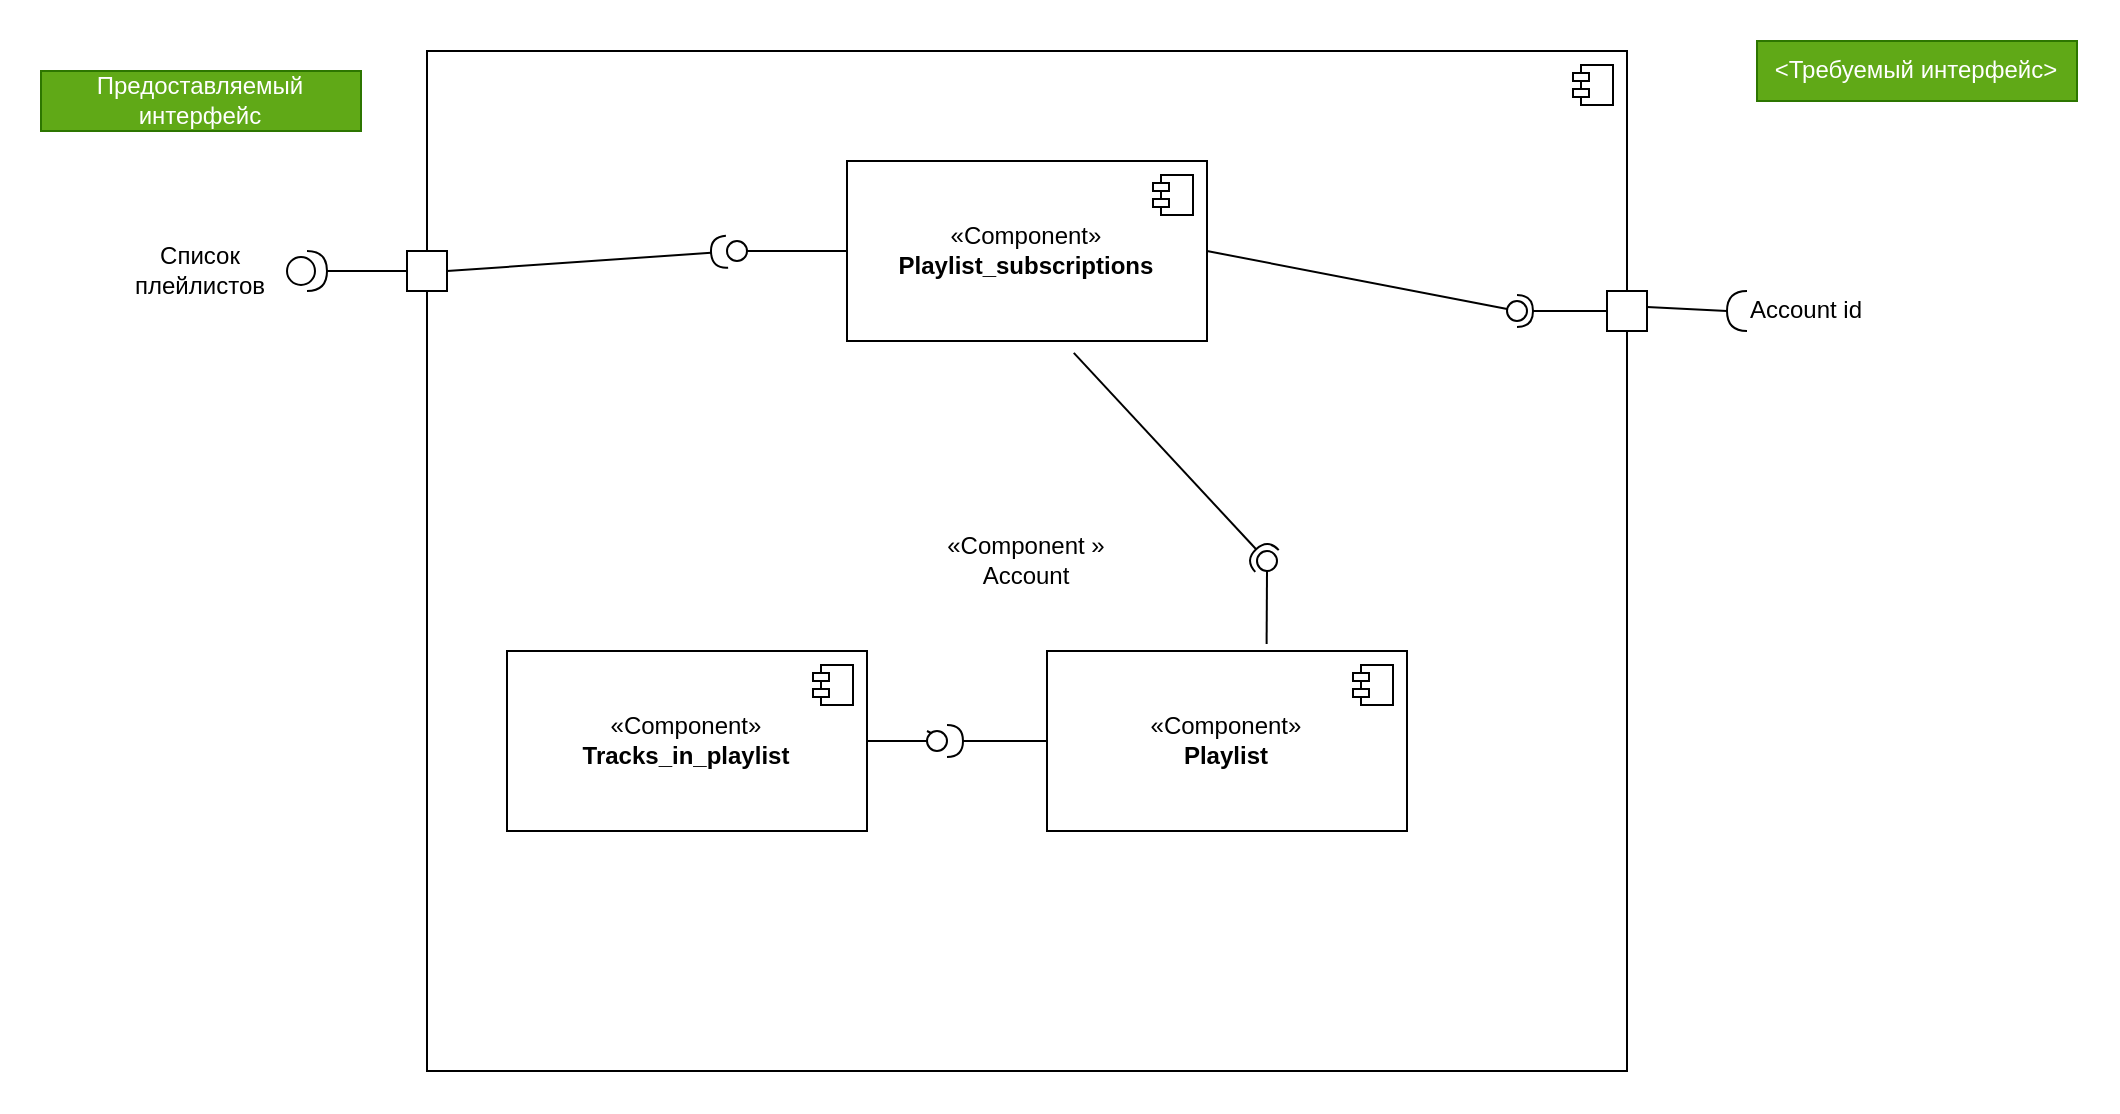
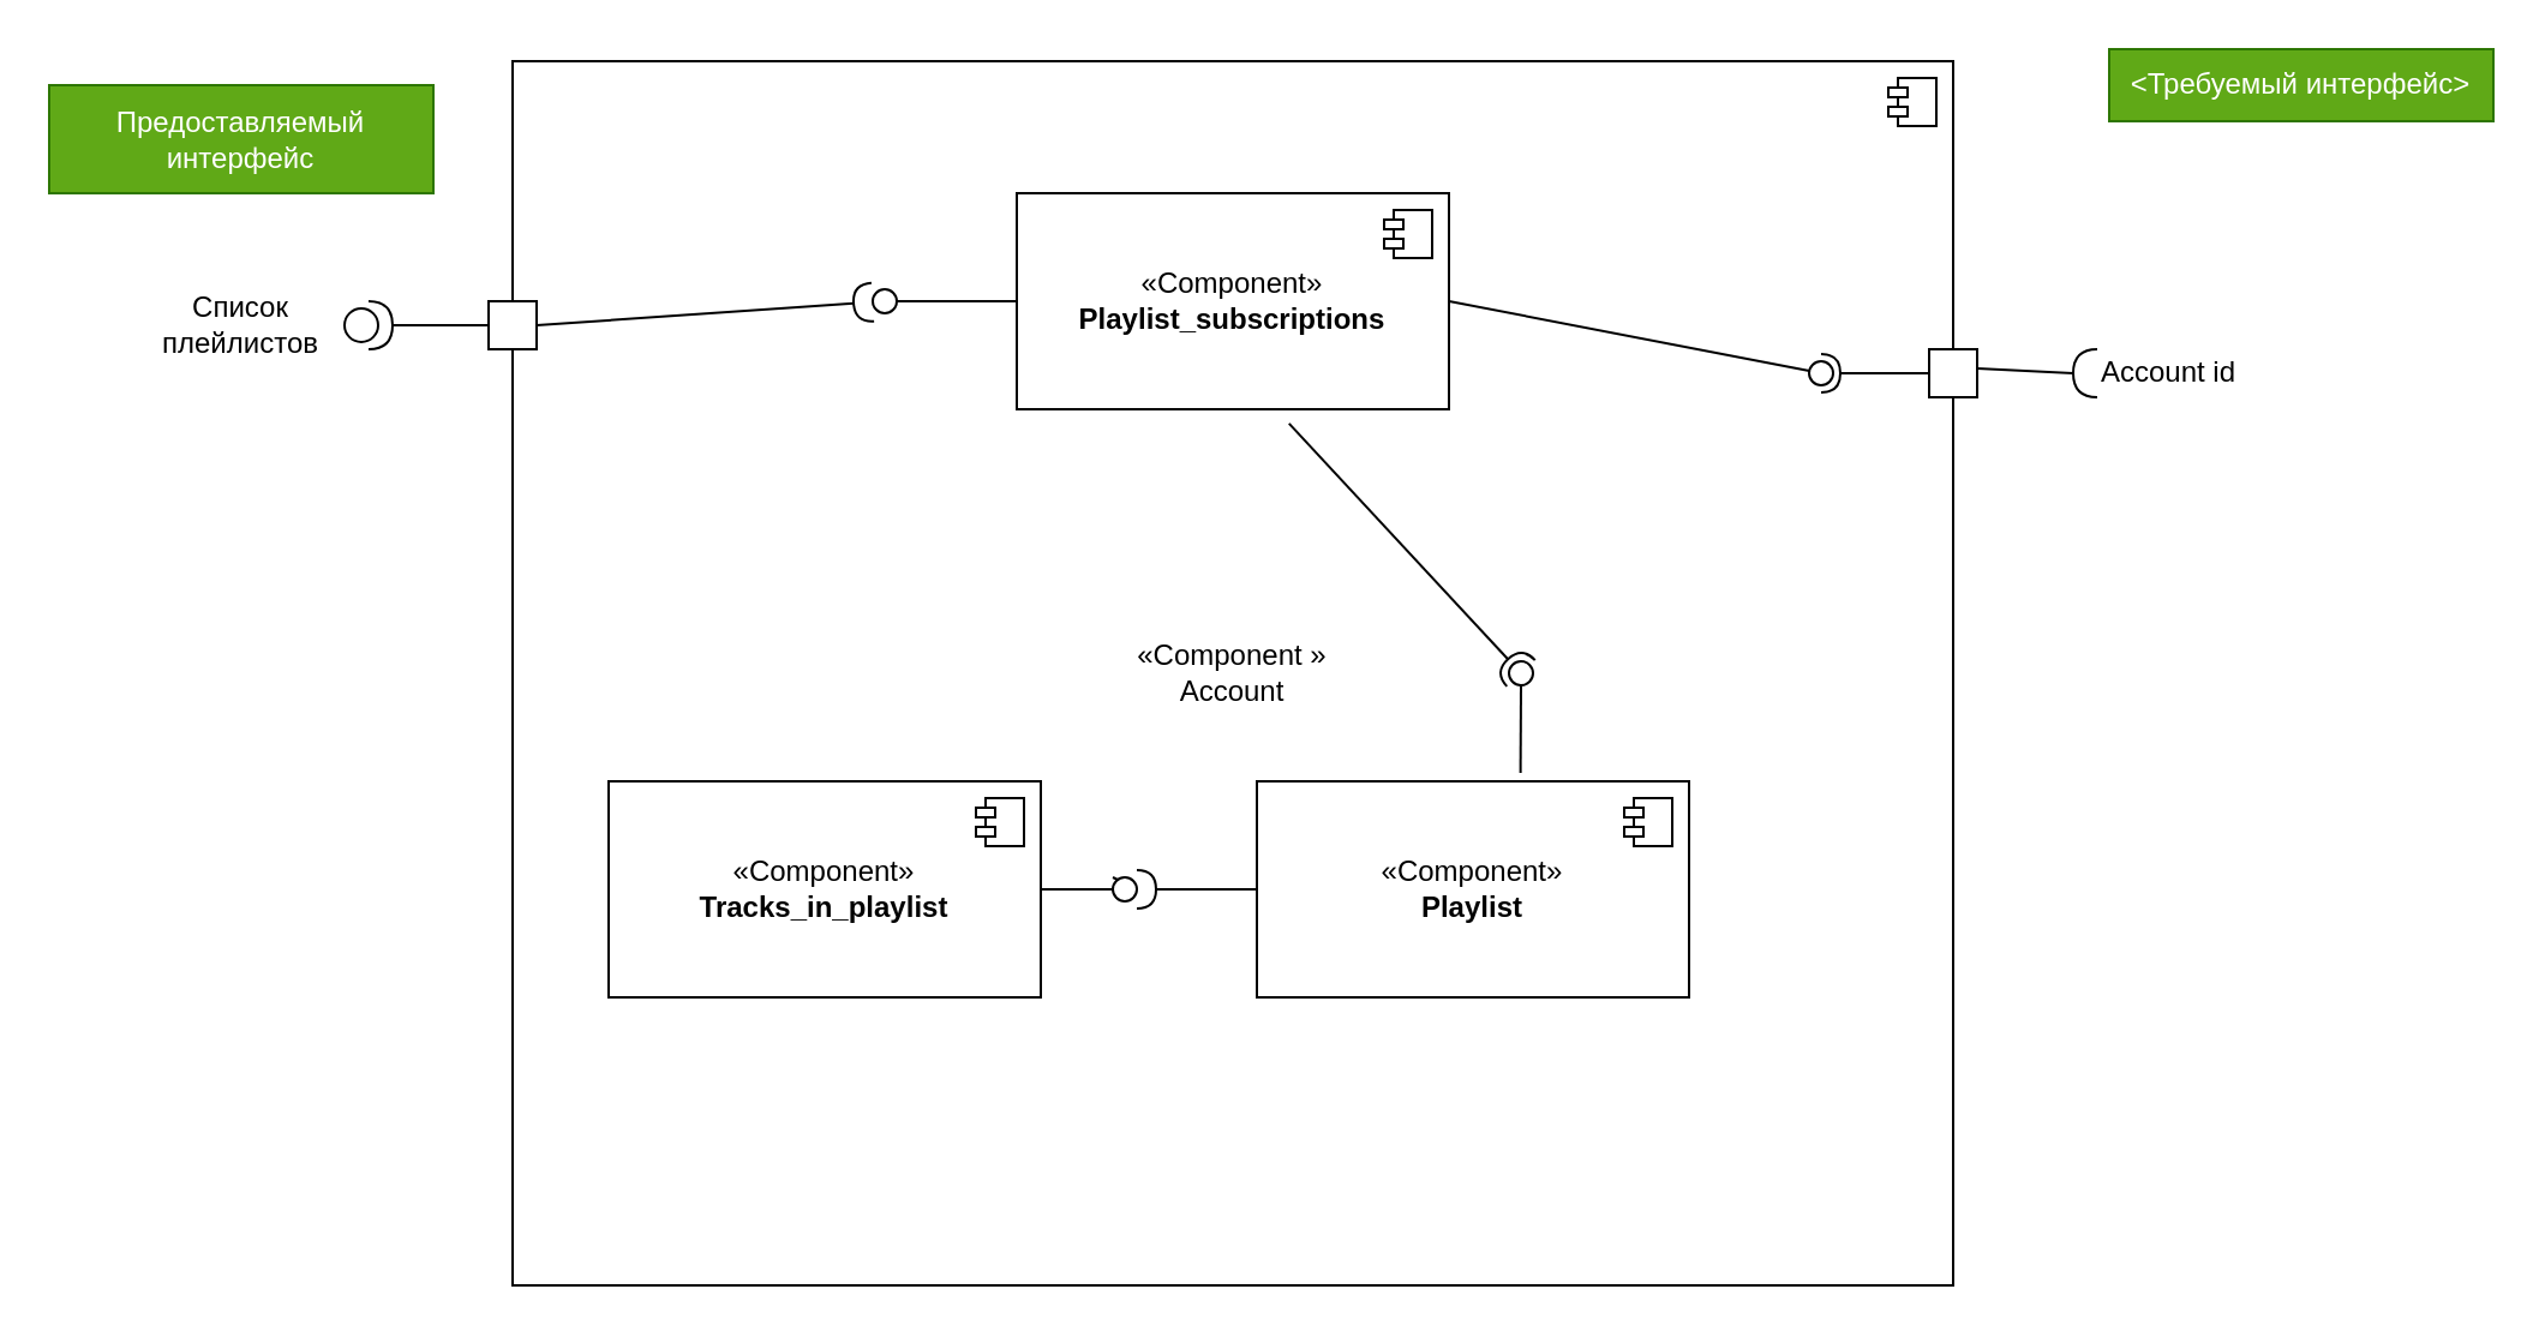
  <mxCell id="0" />
  <mxCell id="1" parent="0" />
  <mxCell id="2" value="«Component »&lt;br&gt;Account" style="html=1;dropTarget=0;whiteSpace=wrap;" vertex="1" parent="1"><mxGeometry x="213" y="25" width="600" height="510" as="geometry" /></mxCell>
  <mxCell id="3" value="" style="shape=module;jettyWidth=8;jettyHeight=4;" vertex="1" parent="2"><mxGeometry x="1" width="20" height="20" relative="1" as="geometry"><mxPoint x="-27" y="7" as="offset" /></mxGeometry></mxCell>
  <mxCell id="4" value="" style="shape=requiredInterface;html=1;verticalLabelPosition=bottom;sketch=0;rotation=-180;" vertex="1" parent="1"><mxGeometry x="863" y="145" width="10" height="20" as="geometry" /></mxCell>
  <mxCell id="5" value="Account id" style="text;html=1;strokeColor=none;fillColor=none;align=center;verticalAlign=middle;whiteSpace=wrap;rounded=0;" vertex="1" parent="1"><mxGeometry x="873" y="140" width="60" height="30" as="geometry" /></mxCell>
  <mxCell id="6" value="&amp;lt;Требуемый интерфейс&amp;gt;" style="text;html=1;strokeColor=#2D7600;fillColor=#60a917;align=center;verticalAlign=middle;whiteSpace=wrap;rounded=0;fontColor=#ffffff;" vertex="1" parent="1"><mxGeometry x="878" y="20" width="160" height="30" as="geometry" /></mxCell>
  <mxCell id="7" value="" style="endArrow=none;html=1;rounded=0;entryX=1;entryY=0.5;entryDx=0;entryDy=0;entryPerimeter=0;exitX=1;exitY=0.25;exitDx=0;exitDy=0;" edge="1" parent="1" source="2" target="4"><mxGeometry width="50" height="50" relative="1" as="geometry"><mxPoint x="753" as="sourcePoint" y="245" /><mxPoint x="803" y="195" as="targetPoint" /></mxGeometry></mxCell>
  <mxCell id="8" value="" style="rounded=0;whiteSpace=wrap;html=1;" vertex="1" parent="1"><mxGeometry x="803" y="145" width="20" height="20" as="geometry" /></mxCell>
  <mxCell id="9" value="«Component»&lt;br&gt;&lt;b&gt;Playlist_subscriptions&lt;/b&gt;" style="html=1;dropTarget=0;whiteSpace=wrap;" vertex="1" parent="1"><mxGeometry x="423" y="80" width="180" height="90" as="geometry" /></mxCell>
  <mxCell id="10" value="" style="shape=module;jettyWidth=8;jettyHeight=4;" vertex="1" parent="9"><mxGeometry x="1" width="20" height="20" relative="1" as="geometry"><mxPoint x="-27" y="7" as="offset" /></mxGeometry></mxCell>
  <mxCell id="11" value="" style="rounded=0;orthogonalLoop=1;jettySize=auto;html=1;endArrow=none;endFill=0;sketch=0;sourcePerimeterSpacing=0;targetPerimeterSpacing=0;exitX=1;exitY=0.5;exitDx=0;exitDy=0;" edge="1" target="13" parent="1" source="9"><mxGeometry relative="1" as="geometry"><mxPoint x="583" y="260" as="sourcePoint" /></mxGeometry></mxCell>
  <mxCell id="12" value="" style="rounded=0;orthogonalLoop=1;jettySize=auto;html=1;endArrow=halfCircle;endFill=0;entryX=0.5;entryY=0.5;endSize=6;strokeWidth=1;sketch=0;exitX=0;exitY=0.5;exitDx=0;exitDy=0;" edge="1" target="13" parent="1" source="8"><mxGeometry relative="1" as="geometry"><mxPoint x="623" y="260" as="sourcePoint" /></mxGeometry></mxCell>
  <mxCell id="13" value="" style="ellipse;whiteSpace=wrap;html=1;align=center;aspect=fixed;resizable=0;points=[];outlineConnect=0;sketch=0;" vertex="1" parent="1"><mxGeometry x="753" y="150" width="10" height="10" as="geometry" /></mxCell>
- <mxCell id="14" value="Предоставляемый интерфейс" style="text;html=1;strokeColor=#2D7600;fillColor=#60a917;align=center;verticalAlign=middle;whiteSpace=wrap;rounded=0;fontColor=#ffffff;" vertex="1" parent="1"><mxGeometry x="20" y="35" width="160" height="30" as="geometry" /></mxCell>
+ <mxCell id="14" value="Предоставляемый интерфейс" style="text;html=1;strokeColor=#2D7600;fillColor=#60a917;align=center;verticalAlign=middle;whiteSpace=wrap;rounded=0;fontColor=#ffffff;" vertex="1" parent="1"><mxGeometry x="20" y="35" width="160" height="45" as="geometry" /></mxCell>
  <mxCell id="15" value="" style="rounded=0;whiteSpace=wrap;html=1;" vertex="1" parent="1"><mxGeometry x="203" y="125" width="20" height="20" as="geometry" /></mxCell>
  <mxCell id="16" value="" style="shape=providedRequiredInterface;html=1;verticalLabelPosition=bottom;sketch=0;" vertex="1" parent="1"><mxGeometry x="143" y="125" width="20" height="20" as="geometry" /></mxCell>
  <mxCell id="17" value="" style="line;strokeWidth=1;fillColor=none;align=left;verticalAlign=middle;spacingTop=-1;spacingLeft=3;spacingRight=3;rotatable=0;labelPosition=right;points=[];portConstraint=eastwest;strokeColor=inherit;" vertex="1" parent="1"><mxGeometry x="163" y="131" width="40" height="8" as="geometry" /></mxCell>
  <mxCell id="18" value="Список плейлистов" style="text;html=1;strokeColor=none;fillColor=none;align=center;verticalAlign=middle;whiteSpace=wrap;rounded=0;" vertex="1" parent="1"><mxGeometry x="70" y="120" width="60" height="30" as="geometry" /></mxCell>
  <mxCell id="19" value="«Component»&lt;br&gt;&lt;b&gt;Playlist&lt;/b&gt;" style="html=1;dropTarget=0;whiteSpace=wrap;" vertex="1" parent="1"><mxGeometry x="523" y="325" width="180" height="90" as="geometry" /></mxCell>
  <mxCell id="20" value="" style="shape=module;jettyWidth=8;jettyHeight=4;" vertex="1" parent="19"><mxGeometry x="1" width="20" height="20" relative="1" as="geometry"><mxPoint x="-27" y="7" as="offset" /></mxGeometry></mxCell>
  <mxCell id="21" value="" style="rounded=0;orthogonalLoop=1;jettySize=auto;html=1;endArrow=none;endFill=0;sketch=0;sourcePerimeterSpacing=0;targetPerimeterSpacing=0;exitX=0.61;exitY=-0.039;exitDx=0;exitDy=0;exitPerimeter=0;" edge="1" target="23" parent="1" source="19"><mxGeometry relative="1" as="geometry"><mxPoint x="613" y="280" as="sourcePoint" /></mxGeometry></mxCell>
  <mxCell id="22" value="" style="rounded=0;orthogonalLoop=1;jettySize=auto;html=1;endArrow=halfCircle;endFill=0;entryX=0.5;entryY=0.5;endSize=6;strokeWidth=1;sketch=0;exitX=0.63;exitY=1.066;exitDx=0;exitDy=0;exitPerimeter=0;" edge="1" target="23" parent="1" source="9"><mxGeometry relative="1" as="geometry"><mxPoint x="653" y="280" as="sourcePoint" /></mxGeometry></mxCell>
  <mxCell id="23" value="" style="ellipse;whiteSpace=wrap;html=1;align=center;aspect=fixed;resizable=0;points=[];outlineConnect=0;sketch=0;" vertex="1" parent="1"><mxGeometry x="628" y="275" width="10" height="10" as="geometry" /></mxCell>
  <mxCell id="24" value="«Component»&lt;br&gt;&lt;b&gt;Tracks_in_playlist&lt;/b&gt;" style="html=1;dropTarget=0;whiteSpace=wrap;" vertex="1" parent="1"><mxGeometry x="253" y="325" width="180" height="90" as="geometry" /></mxCell>
  <mxCell id="25" value="" style="shape=module;jettyWidth=8;jettyHeight=4;" vertex="1" parent="24"><mxGeometry x="1" width="20" height="20" relative="1" as="geometry"><mxPoint x="-27" y="7" as="offset" /></mxGeometry></mxCell>
  <mxCell id="26" value="" style="rounded=0;orthogonalLoop=1;jettySize=auto;html=1;endArrow=none;endFill=0;sketch=0;sourcePerimeterSpacing=0;targetPerimeterSpacing=0;exitX=1;exitY=0.5;exitDx=0;exitDy=0;" edge="1" parent="1" source="30"><mxGeometry relative="1" as="geometry"><mxPoint x="403" y="380" as="sourcePoint" /><mxPoint x="463" y="365" as="targetPoint" /></mxGeometry></mxCell>
  <mxCell id="27" value="" style="rounded=0;orthogonalLoop=1;jettySize=auto;html=1;endArrow=halfCircle;endFill=0;endSize=6;strokeWidth=1;sketch=0;exitX=0;exitY=0.5;exitDx=0;exitDy=0;" edge="1" target="30" parent="1" source="30"><mxGeometry relative="1" as="geometry"><mxPoint x="493" y="380" as="sourcePoint" /><mxPoint x="463" y="365" as="targetPoint" /></mxGeometry></mxCell>
  <mxCell id="28" value="" style="rounded=0;orthogonalLoop=1;jettySize=auto;html=1;endArrow=none;endFill=0;sketch=0;sourcePerimeterSpacing=0;targetPerimeterSpacing=0;exitX=1;exitY=0.5;exitDx=0;exitDy=0;" edge="1" parent="1" source="24" target="30"><mxGeometry relative="1" as="geometry"><mxPoint y="370" as="sourcePoint" x="433" /><mxPoint x="463" y="365" as="targetPoint" /></mxGeometry></mxCell>
  <mxCell id="29" value="" style="rounded=0;orthogonalLoop=1;jettySize=auto;html=1;endArrow=halfCircle;endFill=0;endSize=6;strokeWidth=1;sketch=0;exitX=0;exitY=0.5;exitDx=0;exitDy=0;" edge="1" parent="1" source="19" target="30"><mxGeometry relative="1" as="geometry"><mxPoint x="523" y="370" as="sourcePoint" /><mxPoint x="463" y="365" as="targetPoint" /></mxGeometry></mxCell>
  <mxCell id="30" value="" style="ellipse;whiteSpace=wrap;html=1;align=center;aspect=fixed;resizable=0;points=[];outlineConnect=0;sketch=0;" vertex="1" parent="1"><mxGeometry x="463" y="365" width="10" height="10" as="geometry" /></mxCell>
  <mxCell id="31" value="" style="rounded=0;orthogonalLoop=1;jettySize=auto;html=1;endArrow=none;endFill=0;sketch=0;sourcePerimeterSpacing=0;targetPerimeterSpacing=0;exitX=0;exitY=0.5;exitDx=0;exitDy=0;entryX=0.25;entryY=0.196;entryDx=0;entryDy=0;entryPerimeter=0;" edge="1" target="2" parent="1" source="9"><mxGeometry relative="1" as="geometry"><mxPoint x="443" y="250" as="sourcePoint" /></mxGeometry></mxCell>
  <mxCell id="32" value="" style="rounded=0;orthogonalLoop=1;jettySize=auto;html=1;endArrow=halfCircle;endFill=0;endSize=6;strokeWidth=1;sketch=0;" edge="1" parent="1" source="34"><mxGeometry relative="1" as="geometry"><mxPoint x="483" y="250" as="sourcePoint" /><mxPoint x="363" y="125" as="targetPoint" /></mxGeometry></mxCell>
  <mxCell id="33" value="" style="rounded=0;orthogonalLoop=1;jettySize=auto;html=1;endArrow=halfCircle;endFill=0;endSize=6;strokeWidth=1;sketch=0;exitX=1;exitY=0.5;exitDx=0;exitDy=0;" edge="1" parent="1" source="15" target="34"><mxGeometry relative="1" as="geometry"><mxPoint x="223" y="135" as="sourcePoint" /><mxPoint x="363" y="125" as="targetPoint" /></mxGeometry></mxCell>
  <mxCell id="34" value="" style="ellipse;whiteSpace=wrap;html=1;align=center;aspect=fixed;resizable=0;points=[];outlineConnect=0;sketch=0;" vertex="1" parent="1"><mxGeometry x="363" y="120" width="10" height="10" as="geometry" /></mxCell>
